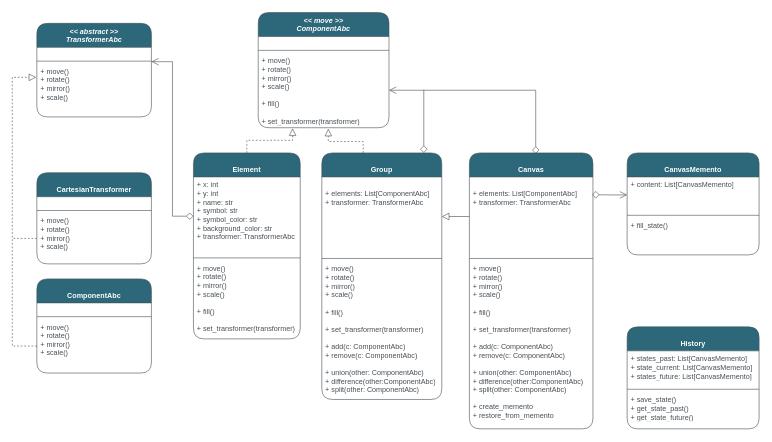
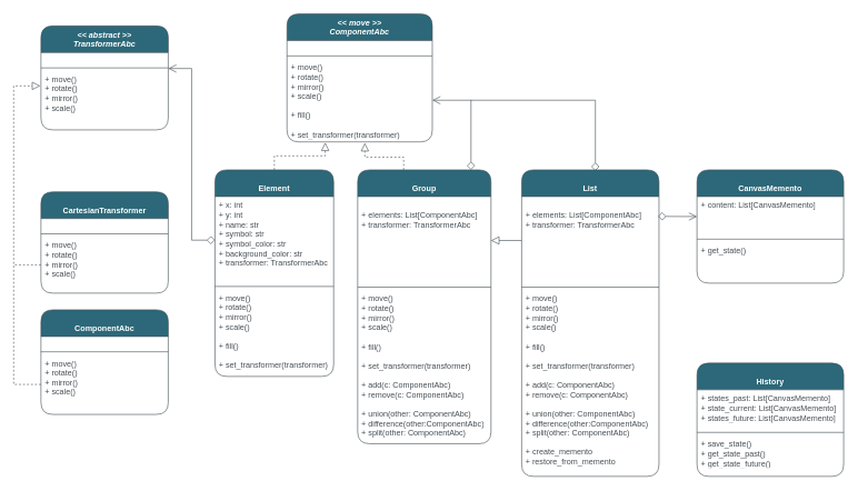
  <mxCell id="0" />
  <mxCell id="1" parent="0" />
  <mxCell id="2" style="edgeStyle=orthogonalEdgeStyle;rounded=0;orthogonalLoop=1;jettySize=auto;html=1;entryX=0.536;entryY=1.013;entryDx=0;entryDy=0;entryPerimeter=0;endArrow=block;endFill=0;dashed=1;strokeColor=#464F55;endSize=10;startSize=10;" parent="1" source="4" target="16" edge="1"><mxGeometry relative="1" as="geometry"><mxPoint x="545.857" y="213.857" as="targetPoint" /><Array as="points"><mxPoint x="605" y="235" /><mxPoint x="547" y="235" /></Array></mxGeometry></mxCell>
  <mxCell id="3" style="edgeStyle=orthogonalEdgeStyle;rounded=0;orthogonalLoop=1;jettySize=auto;html=1;endArrow=none;endFill=0;strokeColor=#464F55;startArrow=diamond;startFill=0;endSize=10;startSize=10;" edge="1" parent="1" source="4"><mxGeometry relative="1" as="geometry"><mxPoint x="706" y="149" as="targetPoint" /><Array as="points"><mxPoint x="706" y="150" /></Array></mxGeometry></mxCell>
  <mxCell id="4" value="&lt;br&gt;Group" style="swimlane;fontStyle=1;align=center;verticalAlign=top;childLayout=stackLayout;horizontal=1;startSize=40;horizontalStack=0;resizeParent=1;resizeParentMax=0;resizeLast=0;collapsible=1;marginBottom=0;whiteSpace=wrap;html=1;strokeColor=#464F55;fontColor=#FFFFFF;fillColor=#2C6879;rounded=1;labelBackgroundColor=none;" parent="1" vertex="1"><mxGeometry x="536" y="254" width="200" height="411" as="geometry"><mxRectangle x="299" y="276" width="120" height="40" as="alternateBounds" /></mxGeometry></mxCell>
  <mxCell id="5" value="&lt;br&gt;+ elements: List[ComponentAbc]&lt;br&gt;+ transformer: TransformerAbc" style="text;strokeColor=none;fillColor=none;align=left;verticalAlign=top;spacingLeft=4;spacingRight=4;overflow=hidden;rotatable=0;points=[[0,0.5],[1,0.5]];portConstraint=eastwest;whiteSpace=wrap;html=1;fontColor=#464F55;rounded=1;labelBackgroundColor=none;" parent="4" vertex="1"><mxGeometry y="40" width="200" height="132" as="geometry" /></mxCell>
  <mxCell id="6" value="" style="line;strokeWidth=1;fillColor=none;align=left;verticalAlign=middle;spacingTop=-1;spacingLeft=3;spacingRight=3;rotatable=0;labelPosition=right;points=[];portConstraint=eastwest;strokeColor=#464F55;fontColor=#1A1A1A;rounded=1;labelBackgroundColor=none;" parent="4" vertex="1"><mxGeometry y="172" width="200" height="8" as="geometry" /></mxCell>
  <mxCell id="7" value="+ move()&lt;br&gt;+ rotate()&lt;br&gt;+ mirror()&lt;br&gt;+ scale()&lt;br&gt;&lt;br&gt;+ fill()&lt;br&gt;&lt;br&gt;+&amp;nbsp;set_transformer(transformer)&lt;br&gt;&lt;br&gt;+ add(c: ComponentAbc)&lt;br style=&quot;border-color: var(--border-color);&quot;&gt;+ remove(c: ComponentAbc)&lt;br style=&quot;border-color: var(--border-color);&quot;&gt;&lt;br&gt;+ union(other: ComponentAbc)&lt;br&gt;+ difference(other:ComponentAbc)&lt;br&gt;+ split(other: ComponentAbc)" style="text;strokeColor=none;fillColor=none;align=left;verticalAlign=top;spacingLeft=4;spacingRight=4;overflow=hidden;rotatable=0;points=[[0,0.5],[1,0.5]];portConstraint=eastwest;whiteSpace=wrap;html=1;fontColor=#464F55;rounded=1;labelBackgroundColor=none;" parent="4" vertex="1"><mxGeometry y="180" width="200" height="231" as="geometry" /></mxCell>
  <mxCell id="8" style="edgeStyle=orthogonalEdgeStyle;rounded=0;orthogonalLoop=1;jettySize=auto;html=1;entryX=0.263;entryY=1.008;entryDx=0;entryDy=0;entryPerimeter=0;endArrow=block;endFill=0;dashed=1;strokeColor=#464F55;endSize=10;startSize=10;" parent="1" source="9" target="16" edge="1"><mxGeometry relative="1" as="geometry"><mxPoint x="473" y="216.714" as="targetPoint" /></mxGeometry></mxCell>
  <mxCell id="9" value="&lt;br&gt;Element" style="swimlane;fontStyle=1;align=center;verticalAlign=top;childLayout=stackLayout;horizontal=1;startSize=40;horizontalStack=0;resizeParent=1;resizeParentMax=0;resizeLast=0;collapsible=1;marginBottom=0;whiteSpace=wrap;html=1;strokeColor=#464F55;fontColor=#FFFFFF;fillColor=#2C6879;rounded=1;labelBackgroundColor=none;" parent="1" vertex="1"><mxGeometry x="322" y="254" width="178" height="310" as="geometry"><mxRectangle x="299" y="276" width="120" height="40" as="alternateBounds" /></mxGeometry></mxCell>
  <mxCell id="10" value="+ x: int&lt;br&gt;+ y: int&lt;br&gt;+ name: str&lt;br&gt;+ symbol: str&lt;br&gt;+ symbol_color: str&lt;br&gt;+ background_color: str&lt;br&gt;+ transformer: TransformerAbc" style="text;strokeColor=none;fillColor=none;align=left;verticalAlign=top;spacingLeft=4;spacingRight=4;overflow=hidden;rotatable=0;points=[[0,0.5],[1,0.5]];portConstraint=eastwest;whiteSpace=wrap;html=1;fontColor=#464F55;rounded=1;labelBackgroundColor=none;" parent="9" vertex="1"><mxGeometry y="40" width="178" height="131" as="geometry" /></mxCell>
  <mxCell id="11" value="" style="line;strokeWidth=1;fillColor=none;align=left;verticalAlign=middle;spacingTop=-1;spacingLeft=3;spacingRight=3;rotatable=0;labelPosition=right;points=[];portConstraint=eastwest;strokeColor=#464F55;fontColor=#1A1A1A;rounded=1;labelBackgroundColor=none;" parent="9" vertex="1"><mxGeometry y="171" width="178" height="8" as="geometry" /></mxCell>
  <mxCell id="12" value="+ move()&lt;br&gt;+ rotate()&lt;br style=&quot;border-color: var(--border-color);&quot;&gt;+ mirror()&lt;br style=&quot;border-color: var(--border-color);&quot;&gt;+ scale()&lt;br&gt;&lt;br style=&quot;border-color: var(--border-color);&quot;&gt;+ fill()&lt;br&gt;&lt;br&gt;+&amp;nbsp;set_transformer(transformer)" style="text;strokeColor=none;fillColor=none;align=left;verticalAlign=top;spacingLeft=4;spacingRight=4;overflow=hidden;rotatable=0;points=[[0,0.5],[1,0.5]];portConstraint=eastwest;whiteSpace=wrap;html=1;fontColor=#464F55;rounded=1;labelBackgroundColor=none;" parent="9" vertex="1"><mxGeometry y="179" width="178" height="131" as="geometry" /></mxCell>
  <mxCell id="13" value="&lt;i&gt;&amp;lt;&amp;lt; move &amp;gt;&amp;gt;&lt;br style=&quot;border-color: var(--border-color);&quot;&gt;ComponentAbc&lt;/i&gt;" style="swimlane;fontStyle=1;align=center;verticalAlign=top;childLayout=stackLayout;horizontal=1;startSize=40;horizontalStack=0;resizeParent=1;resizeParentMax=0;resizeLast=0;collapsible=1;marginBottom=0;whiteSpace=wrap;html=1;strokeColor=#464F55;fontColor=#FFFFFF;fillColor=#2C6879;rounded=1;labelBackgroundColor=none;" parent="1" vertex="1"><mxGeometry x="430" y="20" width="218" height="192" as="geometry"><mxRectangle x="299" y="276" width="120" height="40" as="alternateBounds" /></mxGeometry></mxCell>
  <mxCell id="14" value="&amp;nbsp;" style="text;strokeColor=none;fillColor=none;align=left;verticalAlign=top;spacingLeft=4;spacingRight=4;overflow=hidden;rotatable=0;points=[[0,0.5],[1,0.5]];portConstraint=eastwest;whiteSpace=wrap;html=1;fontColor=#464F55;rounded=1;labelBackgroundColor=none;" parent="13" vertex="1"><mxGeometry y="40" width="218" height="19" as="geometry" /></mxCell>
  <mxCell id="15" value="" style="line;strokeWidth=1;fillColor=none;align=left;verticalAlign=middle;spacingTop=-1;spacingLeft=3;spacingRight=3;rotatable=0;labelPosition=right;points=[];portConstraint=eastwest;strokeColor=#464F55;fontColor=#1A1A1A;rounded=1;labelBackgroundColor=none;" parent="13" vertex="1"><mxGeometry y="59" width="218" height="8" as="geometry" /></mxCell>
  <mxCell id="16" value="+ move()&lt;br&gt;+ rotate()&lt;br style=&quot;border-color: var(--border-color);&quot;&gt;+ mirror()&lt;br style=&quot;border-color: var(--border-color);&quot;&gt;+ scale()&lt;br&gt;&lt;br style=&quot;border-color: var(--border-color);&quot;&gt;+ fill()&lt;br&gt;&lt;br&gt;+&amp;nbsp;set_transformer(transformer)" style="text;strokeColor=none;fillColor=none;align=left;verticalAlign=top;spacingLeft=4;spacingRight=4;overflow=hidden;rotatable=0;points=[[0,0.5],[1,0.5]];portConstraint=eastwest;whiteSpace=wrap;html=1;fontColor=#464F55;rounded=1;labelBackgroundColor=none;" parent="13" vertex="1"><mxGeometry y="67" width="218" height="125" as="geometry" /></mxCell>
  <mxCell id="17" style="edgeStyle=orthogonalEdgeStyle;rounded=0;orthogonalLoop=1;jettySize=auto;html=1;endArrow=diamond;endFill=0;startSize=10;endSize=10;startArrow=open;startFill=0;strokeColor=#464F55;entryX=0.537;entryY=0.003;entryDx=0;entryDy=0;entryPerimeter=0;" parent="1" source="16" target="33" edge="1"><mxGeometry relative="1" as="geometry"><mxPoint x="983" y="253" as="targetPoint" /></mxGeometry></mxCell>
  <mxCell id="18" value="&lt;i&gt;&amp;lt;&amp;lt; abstract &amp;gt;&amp;gt;&lt;br style=&quot;border-color: var(--border-color);&quot;&gt;TransformerAbc&lt;/i&gt;" style="swimlane;fontStyle=1;align=center;verticalAlign=top;childLayout=stackLayout;horizontal=1;startSize=40;horizontalStack=0;resizeParent=1;resizeParentMax=0;resizeLast=0;collapsible=1;marginBottom=0;whiteSpace=wrap;html=1;strokeColor=#464F55;fontColor=#FFFFFF;fillColor=#2C6879;rounded=1;labelBackgroundColor=none;" parent="1" vertex="1"><mxGeometry x="60.93" y="38" width="191" height="156" as="geometry"><mxRectangle x="299" y="276" width="120" height="40" as="alternateBounds" /></mxGeometry></mxCell>
  <mxCell id="19" value="&amp;nbsp;" style="text;strokeColor=none;fillColor=none;align=left;verticalAlign=top;spacingLeft=4;spacingRight=4;overflow=hidden;rotatable=0;points=[[0,0.5],[1,0.5]];portConstraint=eastwest;whiteSpace=wrap;html=1;fontColor=#464F55;rounded=1;labelBackgroundColor=none;" parent="18" vertex="1"><mxGeometry y="40" width="191" height="19" as="geometry" /></mxCell>
  <mxCell id="20" value="" style="line;strokeWidth=1;fillColor=none;align=left;verticalAlign=middle;spacingTop=-1;spacingLeft=3;spacingRight=3;rotatable=0;labelPosition=right;points=[];portConstraint=eastwest;strokeColor=#464F55;fontColor=#1A1A1A;rounded=1;labelBackgroundColor=none;" parent="18" vertex="1"><mxGeometry y="59" width="191" height="8" as="geometry" /></mxCell>
  <mxCell id="21" value="+ move()&lt;br style=&quot;border-color: var(--border-color);&quot;&gt;+ rotate()&lt;br style=&quot;border-color: var(--border-color);&quot;&gt;+ mirror()&lt;br style=&quot;border-color: var(--border-color);&quot;&gt;+ scale()&lt;br style=&quot;border-color: var(--border-color);&quot;&gt;" style="text;strokeColor=none;fillColor=none;align=left;verticalAlign=top;spacingLeft=4;spacingRight=4;overflow=hidden;rotatable=0;points=[[0,0.5],[1,0.5]];portConstraint=eastwest;whiteSpace=wrap;html=1;fontColor=#464F55;rounded=1;labelBackgroundColor=none;" parent="18" vertex="1"><mxGeometry y="67" width="191" height="89" as="geometry" /></mxCell>
  <mxCell id="22" value="&lt;br&gt;CartesianTransformer" style="swimlane;fontStyle=1;align=center;verticalAlign=top;childLayout=stackLayout;horizontal=1;startSize=40;horizontalStack=0;resizeParent=1;resizeParentMax=0;resizeLast=0;collapsible=1;marginBottom=0;whiteSpace=wrap;html=1;strokeColor=#464F55;fontColor=#FFFFFF;fillColor=#2C6879;rounded=1;labelBackgroundColor=none;" parent="1" vertex="1"><mxGeometry x="60.93" y="287" width="191" height="152" as="geometry"><mxRectangle x="299" y="276" width="120" height="40" as="alternateBounds" /></mxGeometry></mxCell>
  <mxCell id="23" value="&amp;nbsp;" style="text;strokeColor=none;fillColor=none;align=left;verticalAlign=top;spacingLeft=4;spacingRight=4;overflow=hidden;rotatable=0;points=[[0,0.5],[1,0.5]];portConstraint=eastwest;whiteSpace=wrap;html=1;fontColor=#464F55;rounded=1;labelBackgroundColor=none;" parent="22" vertex="1"><mxGeometry y="40" width="191" height="19" as="geometry" /></mxCell>
  <mxCell id="24" value="" style="line;strokeWidth=1;fillColor=none;align=left;verticalAlign=middle;spacingTop=-1;spacingLeft=3;spacingRight=3;rotatable=0;labelPosition=right;points=[];portConstraint=eastwest;strokeColor=#464F55;fontColor=#1A1A1A;rounded=1;labelBackgroundColor=none;" parent="22" vertex="1"><mxGeometry y="59" width="191" height="8" as="geometry" /></mxCell>
  <mxCell id="25" style="edgeStyle=orthogonalEdgeStyle;rounded=0;orthogonalLoop=1;jettySize=auto;html=1;endArrow=none;endFill=0;dashed=1;strokeColor=#464F55;" parent="22" source="26" edge="1"><mxGeometry relative="1" as="geometry"><mxPoint x="-41.787" y="109.5" as="targetPoint" /></mxGeometry></mxCell>
  <mxCell id="26" value="+ move()&lt;br style=&quot;border-color: var(--border-color);&quot;&gt;+ rotate()&lt;br style=&quot;border-color: var(--border-color);&quot;&gt;+ mirror()&lt;br style=&quot;border-color: var(--border-color);&quot;&gt;+ scale()&lt;br style=&quot;border-color: var(--border-color);&quot;&gt;" style="text;strokeColor=none;fillColor=none;align=left;verticalAlign=top;spacingLeft=4;spacingRight=4;overflow=hidden;rotatable=0;points=[[0,0.5],[1,0.5]];portConstraint=eastwest;whiteSpace=wrap;html=1;fontColor=#464F55;rounded=1;labelBackgroundColor=none;" parent="22" vertex="1"><mxGeometry y="67" width="191" height="85" as="geometry" /></mxCell>
  <mxCell id="27" style="edgeStyle=orthogonalEdgeStyle;rounded=0;orthogonalLoop=1;jettySize=auto;html=1;endArrow=open;endFill=0;startArrow=diamond;startFill=0;startSize=10;strokeColor=#464F55;entryX=1;entryY=0.612;entryDx=0;entryDy=0;entryPerimeter=0;endSize=10;" parent="1" source="10" target="20" edge="1"><mxGeometry relative="1" as="geometry" /></mxCell>
  <mxCell id="28" value="&lt;br&gt;ComponentAbc" style="swimlane;fontStyle=1;align=center;verticalAlign=top;childLayout=stackLayout;horizontal=1;startSize=40;horizontalStack=0;resizeParent=1;resizeParentMax=0;resizeLast=0;collapsible=1;marginBottom=0;whiteSpace=wrap;html=1;strokeColor=#464F55;fontColor=#FFFFFF;fillColor=#2C6879;rounded=1;labelBackgroundColor=none;" parent="1" vertex="1"><mxGeometry x="60.93" y="464" width="191" height="157" as="geometry"><mxRectangle x="299" y="276" width="120" height="40" as="alternateBounds" /></mxGeometry></mxCell>
  <mxCell id="29" value="&amp;nbsp;" style="text;strokeColor=none;fillColor=none;align=left;verticalAlign=top;spacingLeft=4;spacingRight=4;overflow=hidden;rotatable=0;points=[[0,0.5],[1,0.5]];portConstraint=eastwest;whiteSpace=wrap;html=1;fontColor=#464F55;rounded=1;labelBackgroundColor=none;" parent="28" vertex="1"><mxGeometry y="40" width="191" height="19" as="geometry" /></mxCell>
  <mxCell id="30" value="" style="line;strokeWidth=1;fillColor=none;align=left;verticalAlign=middle;spacingTop=-1;spacingLeft=3;spacingRight=3;rotatable=0;labelPosition=right;points=[];portConstraint=eastwest;strokeColor=#464F55;fontColor=#1A1A1A;rounded=1;labelBackgroundColor=none;" parent="28" vertex="1"><mxGeometry y="59" width="191" height="8" as="geometry" /></mxCell>
  <mxCell id="31" value="+ move()&lt;br style=&quot;border-color: var(--border-color);&quot;&gt;+ rotate()&lt;br style=&quot;border-color: var(--border-color);&quot;&gt;+ mirror()&lt;br style=&quot;border-color: var(--border-color);&quot;&gt;+ scale()" style="text;strokeColor=none;fillColor=none;align=left;verticalAlign=top;spacingLeft=4;spacingRight=4;overflow=hidden;rotatable=0;points=[[0,0.5],[1,0.5]];portConstraint=eastwest;whiteSpace=wrap;html=1;fontColor=#464F55;rounded=1;labelBackgroundColor=none;" parent="28" vertex="1"><mxGeometry y="67" width="191" height="90" as="geometry" /></mxCell>
  <mxCell id="32" style="edgeStyle=orthogonalEdgeStyle;rounded=0;orthogonalLoop=1;jettySize=auto;html=1;entryX=-0.005;entryY=0.258;entryDx=0;entryDy=0;entryPerimeter=0;endArrow=block;endFill=0;strokeColor=#464F55;dashed=1;endSize=10;startSize=10;" parent="1" source="31" target="21" edge="1"><mxGeometry relative="1" as="geometry"><Array as="points"><mxPoint x="20" y="576" /><mxPoint x="20" y="128" /></Array></mxGeometry></mxCell>
- <mxCell id="33" value="&lt;br&gt;Canvas" style="swimlane;fontStyle=1;align=center;verticalAlign=top;childLayout=stackLayout;horizontal=1;startSize=40;horizontalStack=0;resizeParent=1;resizeParentMax=0;resizeLast=0;collapsible=1;marginBottom=0;whiteSpace=wrap;html=1;strokeColor=#464F55;fontColor=#FFFFFF;fillColor=#2C6879;rounded=1;labelBackgroundColor=none;" vertex="1" parent="1"><mxGeometry x="782" y="254" width="206" height="460" as="geometry"><mxRectangle x="299" y="276" width="120" height="40" as="alternateBounds" /></mxGeometry></mxCell>
+ <mxCell id="33" value="&lt;br&gt;List" style="swimlane;fontStyle=1;align=center;verticalAlign=top;childLayout=stackLayout;horizontal=1;startSize=40;horizontalStack=0;resizeParent=1;resizeParentMax=0;resizeLast=0;collapsible=1;marginBottom=0;whiteSpace=wrap;html=1;strokeColor=#464F55;fontColor=#FFFFFF;fillColor=#2C6879;rounded=1;labelBackgroundColor=none;" vertex="1" parent="1"><mxGeometry x="782" y="254" width="206" height="460" as="geometry"><mxRectangle x="299" y="276" width="120" height="40" as="alternateBounds" /></mxGeometry></mxCell>
  <mxCell id="34" value="&lt;br&gt;+ elements: List[ComponentAbc]&lt;br&gt;+ transformer: TransformerAbc" style="text;strokeColor=none;fillColor=none;align=left;verticalAlign=top;spacingLeft=4;spacingRight=4;overflow=hidden;rotatable=0;points=[[0,0.5],[1,0.5]];portConstraint=eastwest;whiteSpace=wrap;html=1;fontColor=#464F55;rounded=1;labelBackgroundColor=none;" vertex="1" parent="33"><mxGeometry y="40" width="206" height="132" as="geometry" /></mxCell>
  <mxCell id="35" value="" style="line;strokeWidth=1;fillColor=none;align=left;verticalAlign=middle;spacingTop=-1;spacingLeft=3;spacingRight=3;rotatable=0;labelPosition=right;points=[];portConstraint=eastwest;strokeColor=#464F55;fontColor=#1A1A1A;rounded=1;labelBackgroundColor=none;" vertex="1" parent="33"><mxGeometry y="172" width="206" height="8" as="geometry" /></mxCell>
  <mxCell id="36" value="+ move()&lt;br&gt;+ rotate()&lt;br&gt;+ mirror()&lt;br&gt;+ scale()&lt;br&gt;&lt;br&gt;+ fill()&lt;br&gt;&lt;br&gt;+&amp;nbsp;set_transformer(transformer)&lt;br&gt;&lt;br&gt;+ add(c: ComponentAbc)&lt;br style=&quot;border-color: var(--border-color);&quot;&gt;+ remove(c: ComponentAbc)&lt;br style=&quot;border-color: var(--border-color);&quot;&gt;&lt;br&gt;+ union(other: ComponentAbc)&lt;br&gt;+ difference(other:ComponentAbc)&lt;br&gt;+ split(other: ComponentAbc)&lt;br&gt;&lt;br&gt;+ create_memento&lt;br style=&quot;border-color: var(--border-color);&quot;&gt;+ restore_from_memento" style="text;strokeColor=none;fillColor=none;align=left;verticalAlign=top;spacingLeft=4;spacingRight=4;overflow=hidden;rotatable=0;points=[[0,0.5],[1,0.5]];portConstraint=eastwest;whiteSpace=wrap;html=1;fontColor=#464F55;rounded=1;labelBackgroundColor=none;" vertex="1" parent="33"><mxGeometry y="180" width="206" height="280" as="geometry" /></mxCell>
  <mxCell id="37" style="edgeStyle=orthogonalEdgeStyle;rounded=0;orthogonalLoop=1;jettySize=auto;html=1;endArrow=block;endFill=0;strokeColor=#464F55;endSize=10;startSize=10;" edge="1" parent="1" source="34" target="5"><mxGeometry relative="1" as="geometry" /></mxCell>
  <mxCell id="38" value="&lt;br&gt;History" style="swimlane;fontStyle=1;align=center;verticalAlign=top;childLayout=stackLayout;horizontal=1;startSize=40;horizontalStack=0;resizeParent=1;resizeParentMax=0;resizeLast=0;collapsible=1;marginBottom=0;whiteSpace=wrap;html=1;strokeColor=#464F55;fontColor=#FFFFFF;fillColor=#2C6879;rounded=1;labelBackgroundColor=none;" vertex="1" parent="1"><mxGeometry x="1045" y="544" width="220" height="170" as="geometry"><mxRectangle x="299" y="276" width="120" height="40" as="alternateBounds" /></mxGeometry></mxCell>
  <mxCell id="39" value="+ states_past: List[CanvasMemento]&lt;br&gt;+ state_current: List[CanvasMemento]&lt;br&gt;+ states_future: List[CanvasMemento]" style="text;strokeColor=none;fillColor=none;align=left;verticalAlign=top;spacingLeft=4;spacingRight=4;overflow=hidden;rotatable=0;points=[[0,0.5],[1,0.5]];portConstraint=eastwest;whiteSpace=wrap;html=1;fontColor=#464F55;rounded=1;labelBackgroundColor=none;" vertex="1" parent="38"><mxGeometry y="40" width="220" height="60" as="geometry" /></mxCell>
  <mxCell id="40" value="" style="line;strokeWidth=1;fillColor=none;align=left;verticalAlign=middle;spacingTop=-1;spacingLeft=3;spacingRight=3;rotatable=0;labelPosition=right;points=[];portConstraint=eastwest;strokeColor=#464F55;fontColor=#1A1A1A;rounded=1;labelBackgroundColor=none;" vertex="1" parent="38"><mxGeometry y="100" width="220" height="8" as="geometry" /></mxCell>
  <mxCell id="41" value="+ save_state()&lt;br&gt;+ get_state_past()&lt;br&gt;+ get_state_future()&amp;nbsp;" style="text;strokeColor=none;fillColor=none;align=left;verticalAlign=top;spacingLeft=4;spacingRight=4;overflow=hidden;rotatable=0;points=[[0,0.5],[1,0.5]];portConstraint=eastwest;whiteSpace=wrap;html=1;fontColor=#464F55;rounded=1;labelBackgroundColor=none;" vertex="1" parent="38"><mxGeometry y="108" width="220" height="62" as="geometry" /></mxCell>
  <mxCell id="42" value="&lt;br&gt;CanvasMemento" style="swimlane;fontStyle=1;align=center;verticalAlign=top;childLayout=stackLayout;horizontal=1;startSize=40;horizontalStack=0;resizeParent=1;resizeParentMax=0;resizeLast=0;collapsible=1;marginBottom=0;whiteSpace=wrap;html=1;strokeColor=#464F55;fontColor=#FFFFFF;fillColor=#2C6879;rounded=1;labelBackgroundColor=none;" vertex="1" parent="1"><mxGeometry x="1045" y="254" width="220" height="170" as="geometry"><mxRectangle x="299" y="276" width="120" height="40" as="alternateBounds" /></mxGeometry></mxCell>
  <mxCell id="43" value="+ content: List[CanvasMemento]" style="text;strokeColor=none;fillColor=none;align=left;verticalAlign=top;spacingLeft=4;spacingRight=4;overflow=hidden;rotatable=0;points=[[0,0.5],[1,0.5]];portConstraint=eastwest;whiteSpace=wrap;html=1;fontColor=#464F55;rounded=1;labelBackgroundColor=none;" vertex="1" parent="42"><mxGeometry y="40" width="220" height="60" as="geometry" /></mxCell>
  <mxCell id="44" value="" style="line;strokeWidth=1;fillColor=none;align=left;verticalAlign=middle;spacingTop=-1;spacingLeft=3;spacingRight=3;rotatable=0;labelPosition=right;points=[];portConstraint=eastwest;strokeColor=#464F55;fontColor=#1A1A1A;rounded=1;labelBackgroundColor=none;" vertex="1" parent="42"><mxGeometry y="100" width="220" height="8" as="geometry" /></mxCell>
- <mxCell id="45" value="+ fill_state()&amp;nbsp;" style="text;strokeColor=none;fillColor=none;align=left;verticalAlign=top;spacingLeft=4;spacingRight=4;overflow=hidden;rotatable=0;points=[[0,0.5],[1,0.5]];portConstraint=eastwest;whiteSpace=wrap;html=1;fontColor=#464F55;rounded=1;labelBackgroundColor=none;" vertex="1" parent="42"><mxGeometry y="108" width="220" height="62" as="geometry" /></mxCell>
+ <mxCell id="45" value="+ get_state()&amp;nbsp;" style="text;strokeColor=none;fillColor=none;align=left;verticalAlign=top;spacingLeft=4;spacingRight=4;overflow=hidden;rotatable=0;points=[[0,0.5],[1,0.5]];portConstraint=eastwest;whiteSpace=wrap;html=1;fontColor=#464F55;rounded=1;labelBackgroundColor=none;" vertex="1" parent="42"><mxGeometry y="108" width="220" height="62" as="geometry" /></mxCell>
  <mxCell id="46" style="edgeStyle=orthogonalEdgeStyle;rounded=0;orthogonalLoop=1;jettySize=auto;html=1;endArrow=diamond;endFill=0;startArrow=open;startFill=0;endSize=10;startSize=10;strokeColor=#464F55;entryX=0.993;entryY=0.225;entryDx=0;entryDy=0;entryPerimeter=0;" edge="1" parent="1" source="43" target="34"><mxGeometry relative="1" as="geometry"><mxPoint x="989" y="420" as="targetPoint" /></mxGeometry></mxCell>
